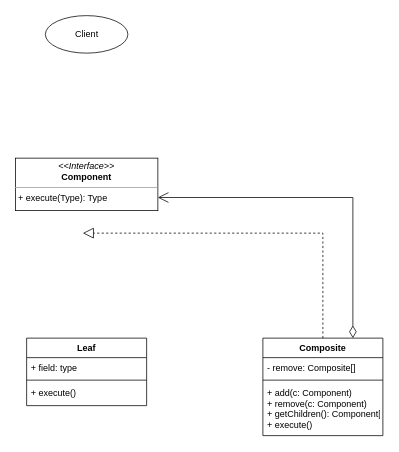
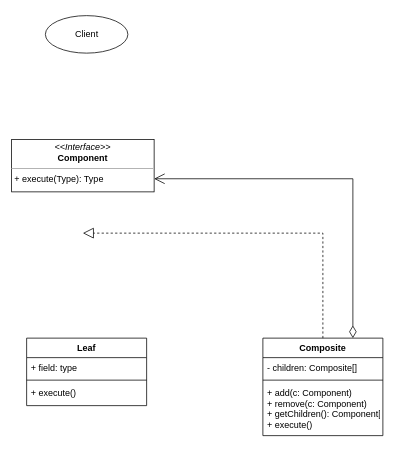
  <mxCell id="0" />
  <mxCell id="1" parent="0" />
  <mxCell id="2" value="Client" style="ellipse;html=1;" vertex="1" parent="1"><mxGeometry x="60" y="20" width="110" height="50" as="geometry" /></mxCell>
- <mxCell id="3" value="&lt;p style=&quot;margin: 0px ; margin-top: 4px ; text-align: center&quot;&gt;&lt;i&gt;&amp;lt;&amp;lt;Interface&amp;gt;&amp;gt;&lt;/i&gt;&lt;br&gt;&lt;b&gt;Component&lt;/b&gt;&lt;/p&gt;&lt;hr size=&quot;1&quot;&gt;&lt;p style=&quot;margin: 0px ; margin-left: 4px&quot;&gt;+ execute(Type): Type&lt;br&gt;&lt;/p&gt;" style="verticalAlign=top;align=left;overflow=fill;fontSize=12;fontFamily=Helvetica;html=1;" vertex="1" parent="1"><mxGeometry x="20" y="210" width="190" height="70" as="geometry" /></mxCell>
+ <mxCell id="3" value="&lt;p style=&quot;margin: 0px ; margin-top: 4px ; text-align: center&quot;&gt;&lt;i&gt;&amp;lt;&amp;lt;Interface&amp;gt;&amp;gt;&lt;/i&gt;&lt;br&gt;&lt;b&gt;Component&lt;/b&gt;&lt;/p&gt;&lt;hr size=&quot;1&quot;&gt;&lt;p style=&quot;margin: 0px ; margin-left: 4px&quot;&gt;+ execute(Type): Type&lt;br&gt;&lt;/p&gt;" style="verticalAlign=top;align=left;overflow=fill;fontSize=12;fontFamily=Helvetica;html=1;" vertex="1" parent="1"><mxGeometry x="15" y="185" width="190" height="70" as="geometry" /></mxCell>
  <mxCell id="4" value="Leaf" style="swimlane;fontStyle=1;align=center;verticalAlign=top;childLayout=stackLayout;horizontal=1;startSize=26;horizontalStack=0;resizeParent=1;resizeParentMax=0;resizeLast=0;collapsible=1;marginBottom=0;" vertex="1" parent="1"><mxGeometry x="35" y="450" width="160" height="90" as="geometry" /></mxCell>
  <mxCell id="5" value="+ field: type" style="text;strokeColor=none;fillColor=none;align=left;verticalAlign=top;spacingLeft=4;spacingRight=4;overflow=hidden;rotatable=0;points=[[0,0.5],[1,0.5]];portConstraint=eastwest;" vertex="1" parent="4"><mxGeometry y="26" width="160" height="26" as="geometry" /></mxCell>
  <mxCell id="6" value="" style="line;strokeWidth=1;fillColor=none;align=left;verticalAlign=middle;spacingTop=-1;spacingLeft=3;spacingRight=3;rotatable=0;labelPosition=right;points=[];portConstraint=eastwest;" vertex="1" parent="4"><mxGeometry y="52" width="160" height="8" as="geometry" /></mxCell>
  <mxCell id="7" value="+ execute()" style="text;strokeColor=none;fillColor=none;align=left;verticalAlign=top;spacingLeft=4;spacingRight=4;overflow=hidden;rotatable=0;points=[[0,0.5],[1,0.5]];portConstraint=eastwest;" vertex="1" parent="4"><mxGeometry y="60" width="160" height="30" as="geometry" /></mxCell>
  <mxCell id="8" value="Composite" style="swimlane;fontStyle=1;align=center;verticalAlign=top;childLayout=stackLayout;horizontal=1;startSize=26;horizontalStack=0;resizeParent=1;resizeParentMax=0;resizeLast=0;collapsible=1;marginBottom=0;" vertex="1" parent="1"><mxGeometry x="350" y="450" width="160" height="130" as="geometry" /></mxCell>
- <mxCell id="9" value="- remove: Composite[]" style="text;strokeColor=none;fillColor=none;align=left;verticalAlign=top;spacingLeft=4;spacingRight=4;overflow=hidden;rotatable=0;points=[[0,0.5],[1,0.5]];portConstraint=eastwest;" vertex="1" parent="8"><mxGeometry y="26" width="160" height="26" as="geometry" /></mxCell>
+ <mxCell id="9" value="- children: Composite[]" style="text;strokeColor=none;fillColor=none;align=left;verticalAlign=top;spacingLeft=4;spacingRight=4;overflow=hidden;rotatable=0;points=[[0,0.5],[1,0.5]];portConstraint=eastwest;" vertex="1" parent="8"><mxGeometry y="26" width="160" height="26" as="geometry" /></mxCell>
  <mxCell id="10" value="" style="line;strokeWidth=1;fillColor=none;align=left;verticalAlign=middle;spacingTop=-1;spacingLeft=3;spacingRight=3;rotatable=0;labelPosition=right;points=[];portConstraint=eastwest;" vertex="1" parent="8"><mxGeometry y="52" width="160" height="8" as="geometry" /></mxCell>
  <mxCell id="11" value="+ add(c: Component)&#10;+ remove(c: Component)&#10;+ getChildren(): Component[]&#10;+ execute()" style="text;strokeColor=none;fillColor=none;align=left;verticalAlign=top;spacingLeft=4;spacingRight=4;overflow=hidden;rotatable=0;points=[[0,0.5],[1,0.5]];portConstraint=eastwest;" vertex="1" parent="8"><mxGeometry y="60" width="160" height="70" as="geometry" /></mxCell>
  <mxCell id="12" value="" style="endArrow=open;html=1;endSize=12;startArrow=diamondThin;startSize=14;startFill=0;edgeStyle=orthogonalEdgeStyle;align=left;verticalAlign=bottom;rounded=0;entryX=1;entryY=0.75;entryDx=0;entryDy=0;exitX=0.75;exitY=0;exitDx=0;exitDy=0;" edge="1" parent="1" source="8" target="3"><mxGeometry x="-0.955" y="-20" relative="1" as="geometry"><mxPoint x="520" y="360" as="sourcePoint" /><mxPoint x="600" y="260" as="targetPoint" /><mxPoint as="offset" /></mxGeometry></mxCell>
  <mxCell id="13" value="" style="endArrow=block;dashed=1;endFill=0;endSize=12;html=1;rounded=0;exitX=0.5;exitY=0;exitDx=0;exitDy=0;" edge="1" parent="1" source="8"><mxGeometry width="160" relative="1" as="geometry"><mxPoint x="280" y="390" as="sourcePoint" /><mxPoint x="110" y="310" as="targetPoint" /><Array as="points"><mxPoint x="430" y="310" /></Array></mxGeometry></mxCell>
